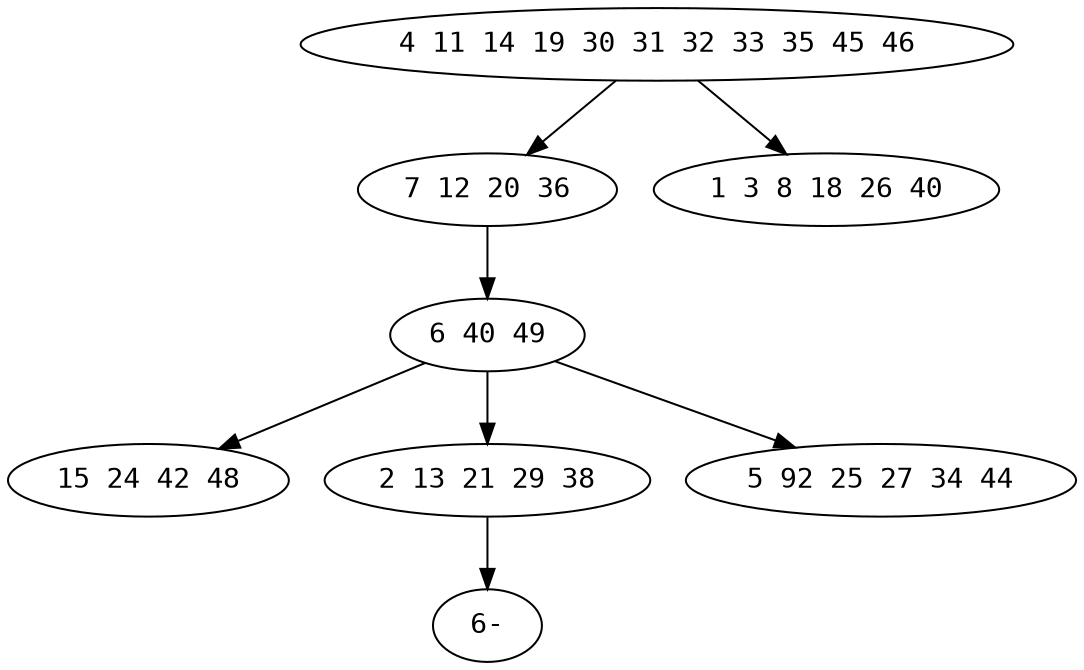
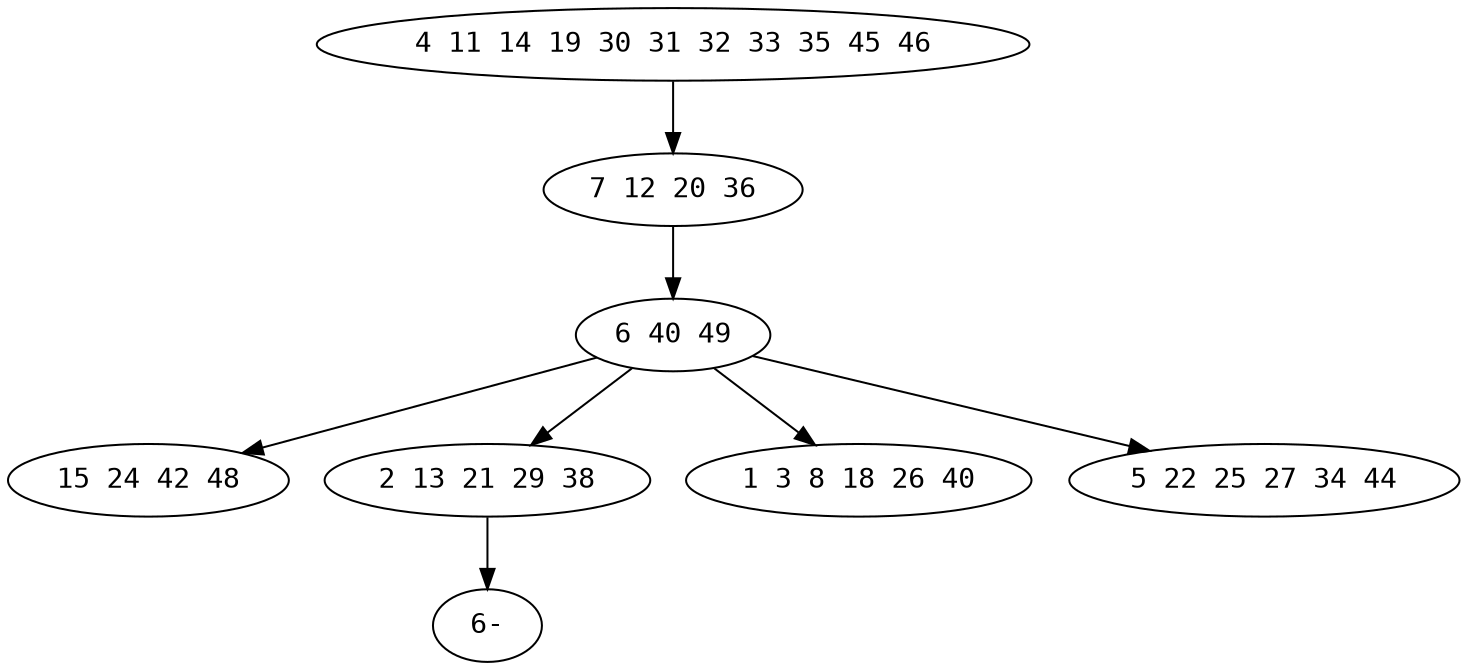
  digraph {
    fontname="DejaVu Sans Mono"
    node [fontname="DejaVu Sans Mono"]
    edge [fontname="DejaVu Sans Mono"]
    n1 [label="7 12 20 36"]
    n2 [label="6 40 49"]
    n3 [label="15 24 42 48"]
    n4 [label="2 13 21 29 38"]
    n5 [label="1 3 8 18 26 40"]
-   n6 [label="5 92 25 27 34 44"]
+   n6 [label="5 22 25 27 34 44"]
    n7 [label="4 11 14 19 30 31 32 33 35 45 46"]
    n8 [label="6-"]
    n1 -> n2
    n2 -> n3
    n2 -> n4
-   n7 -> n5
+   n2 -> n5
    n2 -> n6
    n4 -> n8
    n7 -> n1
  }
